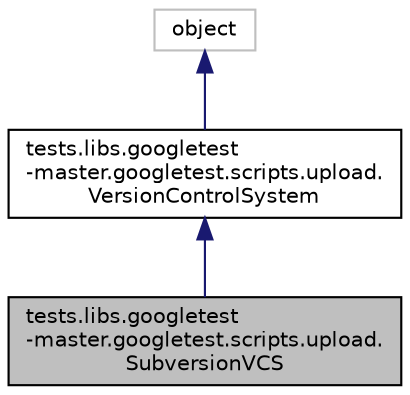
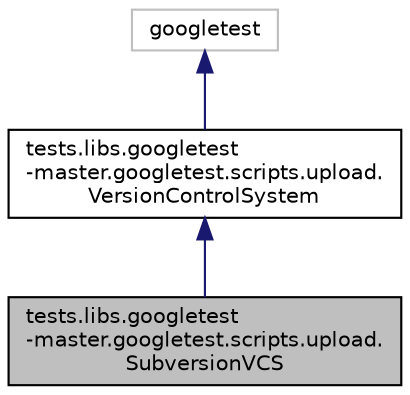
  digraph {
    node [color=black fillcolor=white fontname=Helvetica fontsize=10 shape=record style=filled]
    edge [color=midnightblue dir=back fontname=Helvetica fontsize=10 labelfontname=Helvetica labelfontsize=10 style=solid]
    n1 [fillcolor=grey75 fontcolor=black height=0.2 label="tests.libs.googletest\l-master.googletest.scripts.upload.\lSubversionVCS" width=0.4]
    n2 [height=0.2 label="tests.libs.googletest\l-master.googletest.scripts.upload.\lVersionControlSystem" width=0.4]
-   n3 [color=grey75 height=0.2 label=object width=0.4]
+   n3 [color=grey75 height=0.2 label=googletest width=0.4]
    n2 -> n1
    n3 -> n2
  }
